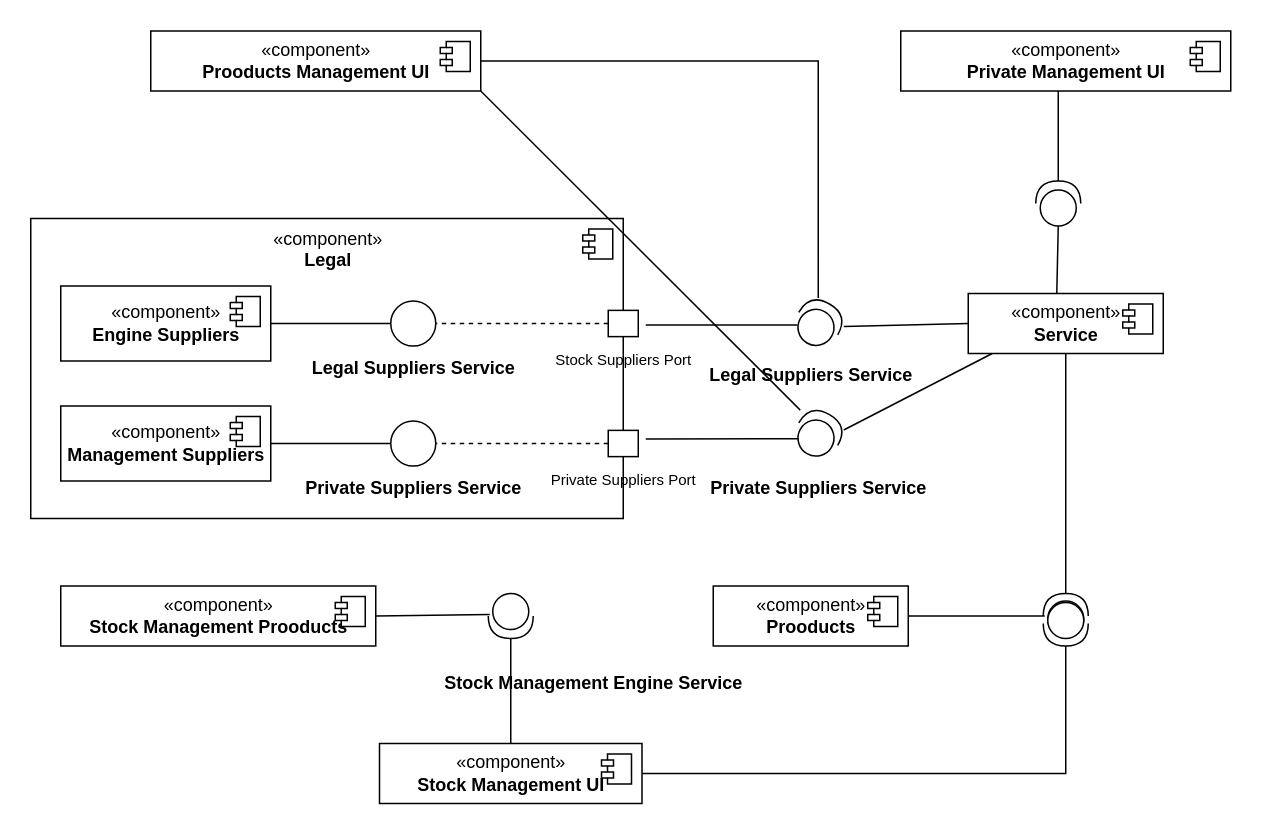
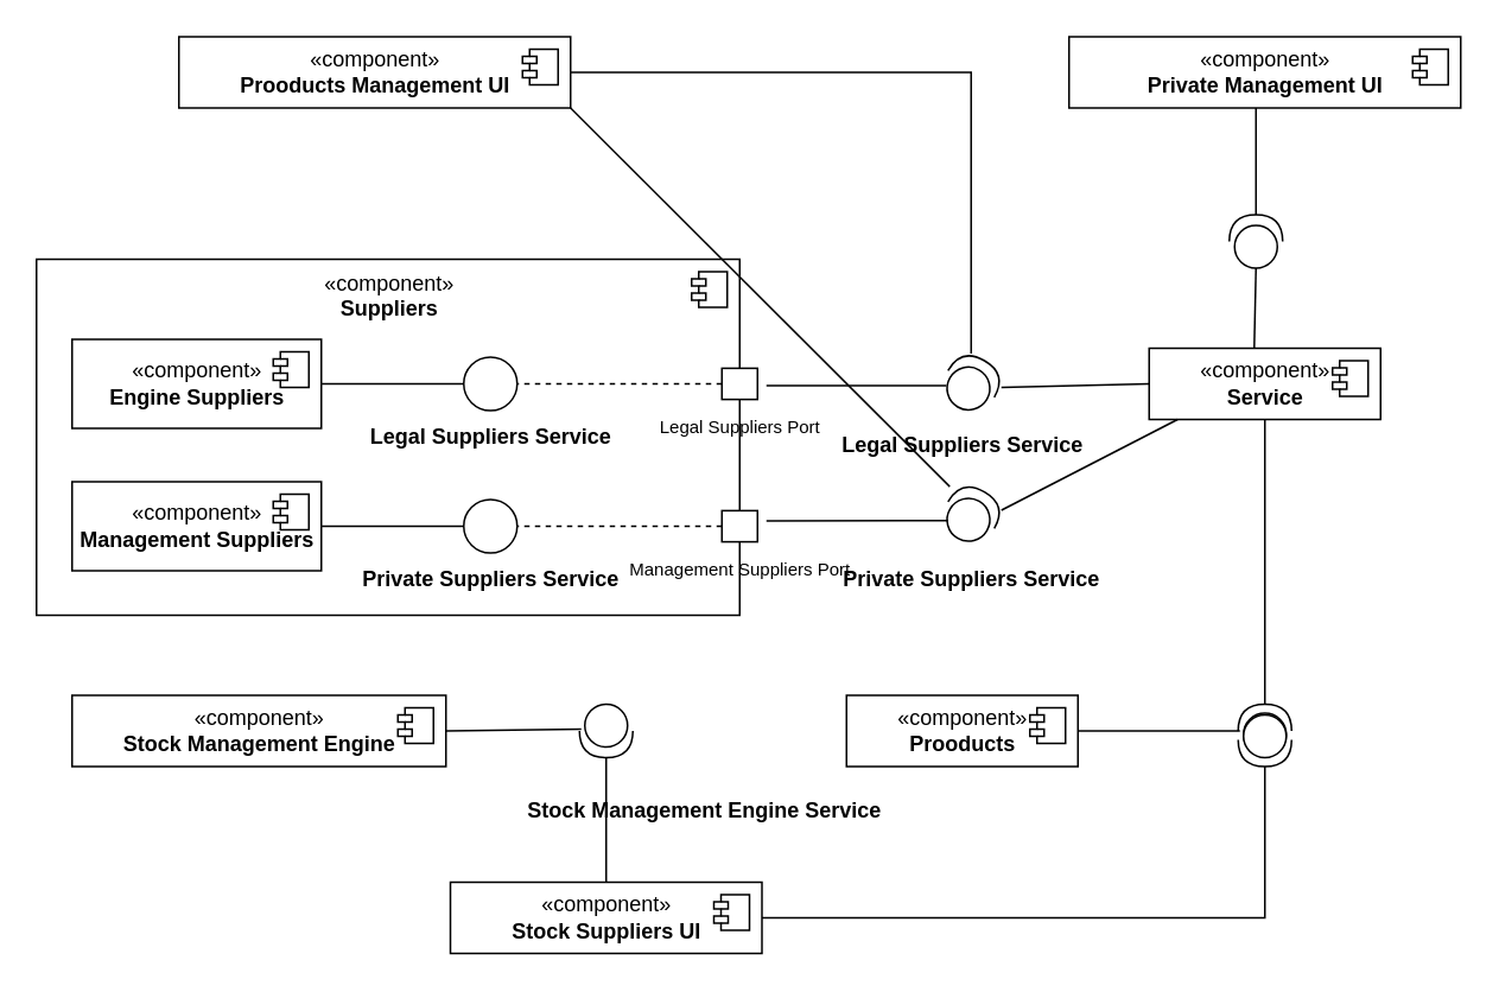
  <mxCell id="0" />
  <mxCell id="1" parent="0" />
  <mxCell id="2" style="edgeStyle=orthogonalEdgeStyle;rounded=0;orthogonalLoop=1;jettySize=auto;html=1;entryX=0.991;entryY=0.217;entryDx=0;entryDy=0;entryPerimeter=0;fontSize=10;endSize=6;endArrow=none;endFill=0;" edge="1" parent="1" source="3" target="35"><mxGeometry relative="1" as="geometry" /></mxCell>
  <mxCell id="3" value="«component»&lt;br&gt;&lt;b&gt;Prooducts Management UI&lt;/b&gt;" style="html=1;dropTarget=0;" vertex="1" parent="1"><mxGeometry x="100" y="20" width="220" height="40" as="geometry" /></mxCell>
  <mxCell id="4" value="" style="shape=module;jettyWidth=8;jettyHeight=4;" vertex="1" parent="3"><mxGeometry x="1" width="20" height="20" relative="1" as="geometry"><mxPoint x="-27" y="7" as="offset" /></mxGeometry></mxCell>
  <mxCell id="5" value="«component»&lt;br&gt;&lt;b&gt;Private Management UI&lt;/b&gt;" style="html=1;dropTarget=0;" vertex="1" parent="1"><mxGeometry x="600" y="20" width="220" height="40" as="geometry" /></mxCell>
  <mxCell id="6" value="" style="shape=module;jettyWidth=8;jettyHeight=4;" vertex="1" parent="5"><mxGeometry x="1" width="20" height="20" relative="1" as="geometry"><mxPoint x="-27" y="7" as="offset" /></mxGeometry></mxCell>
- <mxCell id="7" value="«component»&lt;br&gt;&lt;b&gt;Legal&lt;/b&gt;" style="html=1;dropTarget=0;align=center;verticalAlign=top;" vertex="1" parent="1"><mxGeometry y="145" width="395" height="200" as="geometry" x="20" /></mxCell>
+ <mxCell id="7" value="«component»&lt;br&gt;&lt;b&gt;Suppliers&lt;/b&gt;" style="html=1;dropTarget=0;align=center;verticalAlign=top;" vertex="1" parent="1"><mxGeometry y="145" width="395" height="200" as="geometry" x="20" /></mxCell>
  <mxCell id="8" value="" style="shape=module;jettyWidth=8;jettyHeight=4;" vertex="1" parent="7"><mxGeometry x="1" width="20" height="20" relative="1" as="geometry"><mxPoint x="-27" y="7" as="offset" /></mxGeometry></mxCell>
  <mxCell id="9" value="«component»&lt;br&gt;&lt;b&gt;Engine Suppliers&lt;/b&gt;" style="html=1;dropTarget=0;" vertex="1" parent="1"><mxGeometry x="40" y="190" width="140" height="50" as="geometry" /></mxCell>
  <mxCell id="10" value="" style="shape=module;jettyWidth=8;jettyHeight=4;" vertex="1" parent="9"><mxGeometry x="1" width="20" height="20" relative="1" as="geometry"><mxPoint x="-27" y="7" as="offset" /></mxGeometry></mxCell>
  <mxCell id="11" value="«component»&lt;br&gt;&lt;b&gt;Management Suppliers&lt;/b&gt;" style="html=1;dropTarget=0;" vertex="1" parent="1"><mxGeometry x="40" y="270" width="140" height="50" as="geometry" /></mxCell>
  <mxCell id="12" value="" style="shape=module;jettyWidth=8;jettyHeight=4;" vertex="1" parent="11"><mxGeometry x="1" width="20" height="20" relative="1" as="geometry"><mxPoint x="-27" y="7" as="offset" /></mxGeometry></mxCell>
  <mxCell id="13" value="" style="shape=umlLifeline;perimeter=lifelinePerimeter;whiteSpace=wrap;html=1;container=1;collapsible=0;recursiveResize=0;outlineConnect=0;size=20;direction=south;" vertex="1" parent="1"><mxGeometry x="290" y="206.25" width="135" height="17.5" as="geometry" /></mxCell>
  <mxCell id="14" value="" style="ellipse;whiteSpace=wrap;html=1;" vertex="1" parent="1"><mxGeometry x="260" y="200" width="30" height="30" as="geometry" /></mxCell>
  <mxCell id="15" value="" style="line;strokeWidth=1;fillColor=none;align=left;verticalAlign=middle;spacingTop=-1;spacingLeft=3;spacingRight=3;rotatable=0;labelPosition=right;points=[];portConstraint=eastwest;strokeColor=inherit;" vertex="1" parent="1"><mxGeometry x="180" y="211" width="80" height="8" as="geometry" /></mxCell>
  <mxCell id="16" value="&lt;b&gt;Legal Suppliers Service&lt;/b&gt;" style="text;html=1;align=center;verticalAlign=middle;resizable=0;points=[];autosize=1;strokeColor=none;fillColor=none;" vertex="1" parent="1"><mxGeometry x="195" y="230" width="160" height="30" as="geometry" /></mxCell>
  <mxCell id="17" value="" style="line;strokeWidth=1;fillColor=none;align=left;verticalAlign=middle;spacingTop=-1;spacingLeft=3;spacingRight=3;rotatable=0;labelPosition=right;points=[];portConstraint=eastwest;strokeColor=inherit;" vertex="1" parent="1"><mxGeometry x="180" y="291" width="80" height="8" as="geometry" /></mxCell>
  <mxCell id="18" value="" style="ellipse;whiteSpace=wrap;html=1;" vertex="1" parent="1"><mxGeometry x="260" y="280" width="30" height="30" as="geometry" /></mxCell>
  <mxCell id="19" value="" style="shape=umlLifeline;perimeter=lifelinePerimeter;whiteSpace=wrap;html=1;container=1;collapsible=0;recursiveResize=0;outlineConnect=0;size=20;direction=south;" vertex="1" parent="1"><mxGeometry x="290" y="286.25" width="135" height="17.5" as="geometry" /></mxCell>
  <mxCell id="20" value="&lt;b&gt;Private Suppliers Service&lt;/b&gt;" style="text;html=1;align=center;verticalAlign=middle;resizable=0;points=[];autosize=1;strokeColor=none;fillColor=none;" vertex="1" parent="1"><mxGeometry x="190" y="310" width="170" height="30" as="geometry" /></mxCell>
- <mxCell id="21" value="&lt;span style=&quot;font-weight: normal;&quot;&gt;&lt;font style=&quot;font-size: 10px;&quot;&gt;Stock Suppliers Port&lt;/font&gt;&lt;/span&gt;" style="text;html=1;align=center;verticalAlign=middle;resizable=0;points=[];autosize=1;strokeColor=none;fillColor=none;fontStyle=1" vertex="1" parent="1"><mxGeometry x="360" y="223.75" width="110" height="30" as="geometry" /></mxCell>
- <mxCell id="22" value="&lt;span style=&quot;font-weight: normal;&quot;&gt;&lt;font style=&quot;font-size: 10px;&quot;&gt;Private Suppliers Port&lt;/font&gt;&lt;/span&gt;" style="text;html=1;align=center;verticalAlign=middle;resizable=0;points=[];autosize=1;strokeColor=none;fillColor=none;fontStyle=1" vertex="1" parent="1"><mxGeometry x="355" y="303.75" width="120" height="30" as="geometry" /></mxCell>
+ <mxCell id="21" value="&lt;span style=&quot;font-weight: normal;&quot;&gt;&lt;font style=&quot;font-size: 10px;&quot;&gt;Legal Suppliers Port&lt;/font&gt;&lt;/span&gt;" style="text;html=1;align=center;verticalAlign=middle;resizable=0;points=[];autosize=1;strokeColor=none;fillColor=none;fontStyle=1" vertex="1" parent="1"><mxGeometry x="360" y="223.75" width="110" height="30" as="geometry" /></mxCell>
+ <mxCell id="22" value="&lt;span style=&quot;font-weight: normal;&quot;&gt;&lt;font style=&quot;font-size: 10px;&quot;&gt;Management Suppliers Port&lt;/font&gt;&lt;/span&gt;" style="text;html=1;align=center;verticalAlign=middle;resizable=0;points=[];autosize=1;strokeColor=none;fillColor=none;fontStyle=1" vertex="1" parent="1"><mxGeometry x="355" y="303.75" width="120" height="30" as="geometry" /></mxCell>
  <mxCell id="23" value="«component»&lt;br&gt;&lt;b&gt;Service&lt;/b&gt;" style="html=1;dropTarget=0;" vertex="1" parent="1"><mxGeometry x="645" y="195" width="130" height="40" as="geometry" /></mxCell>
  <mxCell id="24" value="" style="shape=module;jettyWidth=8;jettyHeight=4;" vertex="1" parent="23"><mxGeometry x="1" width="20" height="20" relative="1" as="geometry"><mxPoint x="-27" y="7" as="offset" /></mxGeometry></mxCell>
  <mxCell id="25" value="«component»&lt;br&gt;&lt;b&gt;Prooducts&lt;/b&gt;" style="html=1;dropTarget=0;" vertex="1" parent="1"><mxGeometry x="475" y="390" width="130" height="40" as="geometry" /></mxCell>
  <mxCell id="26" value="" style="shape=module;jettyWidth=8;jettyHeight=4;" vertex="1" parent="25"><mxGeometry x="1" width="20" height="20" relative="1" as="geometry"><mxPoint x="-27" y="7" as="offset" /></mxGeometry></mxCell>
- <mxCell id="27" value="«component»&lt;br&gt;&lt;b&gt;Stock Management Prooducts&lt;/b&gt;" style="html=1;dropTarget=0;" vertex="1" parent="1"><mxGeometry x="40" y="390" width="210" height="40" as="geometry" /></mxCell>
+ <mxCell id="27" value="«component»&lt;br&gt;&lt;b&gt;Stock Management Engine&lt;/b&gt;" style="html=1;dropTarget=0;" vertex="1" parent="1"><mxGeometry x="40" y="390" width="210" height="40" as="geometry" /></mxCell>
  <mxCell id="28" value="" style="shape=module;jettyWidth=8;jettyHeight=4;" vertex="1" parent="27"><mxGeometry x="1" width="20" height="20" relative="1" as="geometry"><mxPoint x="-27" y="7" as="offset" /></mxGeometry></mxCell>
  <mxCell id="29" value="" style="shape=providedRequiredInterface;html=1;verticalLabelPosition=bottom;sketch=0;fontSize=10;direction=south;" vertex="1" parent="1"><mxGeometry x="325" y="395" width="30" height="30" as="geometry" /></mxCell>
- <mxCell id="30" value="«component»&lt;br&gt;&lt;b&gt;Stock Management UI&lt;/b&gt;" style="html=1;dropTarget=0;" vertex="1" parent="1"><mxGeometry x="252.5" y="495" width="175" height="40" as="geometry" /></mxCell>
+ <mxCell id="30" value="«component»&lt;br&gt;&lt;b&gt;Stock Suppliers UI&lt;/b&gt;" style="html=1;dropTarget=0;" vertex="1" parent="1"><mxGeometry x="252.5" y="495" width="175" height="40" as="geometry" /></mxCell>
  <mxCell id="31" value="" style="shape=module;jettyWidth=8;jettyHeight=4;" vertex="1" parent="30"><mxGeometry x="1" width="20" height="20" relative="1" as="geometry"><mxPoint x="-27" y="7" as="offset" /></mxGeometry></mxCell>
  <mxCell id="32" value="" style="shape=providedRequiredInterface;html=1;verticalLabelPosition=bottom;sketch=0;fontSize=10;direction=south;" vertex="1" parent="1"><mxGeometry x="695" y="400" width="30" height="30" as="geometry" /></mxCell>
  <mxCell id="33" value="" style="shape=providedRequiredInterface;html=1;verticalLabelPosition=bottom;sketch=0;fontSize=10;direction=north;" vertex="1" parent="1"><mxGeometry x="695" y="395" width="30" height="30" as="geometry" /></mxCell>
  <mxCell id="34" value="" style="shape=providedRequiredInterface;html=1;verticalLabelPosition=bottom;sketch=0;fontSize=10;direction=north;" vertex="1" parent="1"><mxGeometry x="690" y="120" width="30" height="30" as="geometry" /></mxCell>
  <mxCell id="35" value="" style="shape=providedRequiredInterface;html=1;verticalLabelPosition=bottom;sketch=0;fontSize=10;direction=north;rotation=30;" vertex="1" parent="1"><mxGeometry x="530" y="200" width="30" height="30" as="geometry" /></mxCell>
  <mxCell id="36" value="" style="shape=providedRequiredInterface;html=1;verticalLabelPosition=bottom;sketch=0;fontSize=10;direction=north;rotation=30;" vertex="1" parent="1"><mxGeometry x="530" y="273.75" width="30" height="30" as="geometry" /></mxCell>
  <mxCell id="37" value="" style="endArrow=none;html=1;rounded=0;fontSize=10;endSize=6;exitX=1;exitY=1;exitDx=0;exitDy=0;entryX=0.762;entryY=-0.113;entryDx=0;entryDy=0;entryPerimeter=0;" edge="1" parent="1" source="3" target="36"><mxGeometry width="50" height="50" relative="1" as="geometry"><mxPoint x="380" y="260" as="sourcePoint" /><mxPoint x="430" y="210" as="targetPoint" /></mxGeometry></mxCell>
  <mxCell id="38" value="" style="endArrow=none;html=1;rounded=0;fontSize=10;endSize=6;exitX=1;exitY=0.5;exitDx=0;exitDy=0;exitPerimeter=0;" edge="1" parent="1" source="34"><mxGeometry width="50" height="50" relative="1" as="geometry"><mxPoint x="580" y="260" as="sourcePoint" /><mxPoint x="705" y="60" as="targetPoint" /></mxGeometry></mxCell>
  <mxCell id="39" value="" style="endArrow=none;html=1;rounded=0;fontSize=10;endSize=6;entryX=0;entryY=0.5;entryDx=0;entryDy=0;entryPerimeter=0;exitX=0.454;exitY=0;exitDx=0;exitDy=0;exitPerimeter=0;" edge="1" parent="1" source="23" target="34"><mxGeometry width="50" height="50" relative="1" as="geometry"><mxPoint x="580" y="260" as="sourcePoint" /><mxPoint x="630" y="210" as="targetPoint" /></mxGeometry></mxCell>
  <mxCell id="40" value="" style="endArrow=none;html=1;rounded=0;fontSize=10;endSize=6;entryX=0.5;entryY=1;entryDx=0;entryDy=0;exitX=1;exitY=0.5;exitDx=0;exitDy=0;exitPerimeter=0;" edge="1" parent="1" source="33" target="23"><mxGeometry width="50" height="50" relative="1" as="geometry"><mxPoint x="580" y="260" as="sourcePoint" /><mxPoint x="630" y="210" as="targetPoint" /></mxGeometry></mxCell>
  <mxCell id="41" value="" style="endArrow=none;html=1;rounded=0;fontSize=10;endSize=6;exitX=1;exitY=0.5;exitDx=0;exitDy=0;entryX=0.5;entryY=0.033;entryDx=0;entryDy=0;entryPerimeter=0;" edge="1" parent="1" source="25" target="33"><mxGeometry width="50" height="50" relative="1" as="geometry"><mxPoint x="580" y="260" as="sourcePoint" /><mxPoint x="630" y="210" as="targetPoint" /></mxGeometry></mxCell>
  <mxCell id="42" value="" style="endArrow=none;html=1;rounded=0;fontSize=10;endSize=6;exitX=1;exitY=0.5;exitDx=0;exitDy=0;entryX=1;entryY=0.5;entryDx=0;entryDy=0;entryPerimeter=0;" edge="1" parent="1" source="30" target="32"><mxGeometry width="50" height="50" relative="1" as="geometry"><mxPoint x="580" y="260" as="sourcePoint" /><mxPoint x="630" y="210" as="targetPoint" /><Array as="points"><mxPoint x="710" y="515" /></Array></mxGeometry></mxCell>
  <mxCell id="43" value="" style="endArrow=none;html=1;rounded=0;fontSize=10;endSize=6;entryX=0.238;entryY=0.113;entryDx=0;entryDy=0;entryPerimeter=0;" edge="1" parent="1" target="35"><mxGeometry width="50" height="50" relative="1" as="geometry"><mxPoint x="430" y="216" as="sourcePoint" /><mxPoint x="530" y="210" as="targetPoint" /></mxGeometry></mxCell>
  <mxCell id="44" value="" style="endArrow=none;html=1;rounded=0;fontSize=10;endSize=6;exitX=0.726;exitY=1.024;exitDx=0;exitDy=0;exitPerimeter=0;entryX=0;entryY=0.5;entryDx=0;entryDy=0;" edge="1" parent="1" source="35" target="23"><mxGeometry width="50" height="50" relative="1" as="geometry"><mxPoint x="480" y="260" as="sourcePoint" /><mxPoint x="530" y="210" as="targetPoint" /></mxGeometry></mxCell>
  <mxCell id="45" value="" style="endArrow=none;html=1;rounded=0;fontSize=10;endSize=6;entryX=0.197;entryY=0.175;entryDx=0;entryDy=0;entryPerimeter=0;" edge="1" parent="1" target="36"><mxGeometry width="50" height="50" relative="1" as="geometry"><mxPoint x="430" y="292" as="sourcePoint" /><mxPoint x="530" y="210" as="targetPoint" /></mxGeometry></mxCell>
  <mxCell id="46" value="" style="endArrow=none;html=1;rounded=0;fontSize=10;endSize=6;exitX=0.863;exitY=0.945;exitDx=0;exitDy=0;exitPerimeter=0;entryX=0.123;entryY=1;entryDx=0;entryDy=0;entryPerimeter=0;" edge="1" parent="1" source="36" target="23"><mxGeometry width="50" height="50" relative="1" as="geometry"><mxPoint x="480" y="260" as="sourcePoint" /><mxPoint x="530" y="210" as="targetPoint" /></mxGeometry></mxCell>
  <mxCell id="47" value="" style="endArrow=none;html=1;rounded=0;fontSize=10;endSize=6;exitX=1;exitY=0.5;exitDx=0;exitDy=0;entryX=0.467;entryY=0.967;entryDx=0;entryDy=0;entryPerimeter=0;" edge="1" parent="1" source="27" target="29"><mxGeometry width="50" height="50" relative="1" as="geometry"><mxPoint x="480" y="260" as="sourcePoint" /><mxPoint x="530" y="210" as="targetPoint" /></mxGeometry></mxCell>
  <mxCell id="48" value="" style="endArrow=none;html=1;rounded=0;fontSize=10;endSize=6;exitX=1;exitY=0.5;exitDx=0;exitDy=0;exitPerimeter=0;entryX=0.5;entryY=0;entryDx=0;entryDy=0;" edge="1" parent="1" source="29" target="30"><mxGeometry width="50" height="50" relative="1" as="geometry"><mxPoint x="480" y="260" as="sourcePoint" /><mxPoint x="530" y="210" as="targetPoint" /></mxGeometry></mxCell>
  <mxCell id="49" value="&lt;b&gt;Stock Management Engine Service&lt;/b&gt;" style="text;html=1;align=center;verticalAlign=middle;resizable=0;points=[];autosize=1;strokeColor=none;fillColor=none;" vertex="1" parent="1"><mxGeometry x="285" y="440" width="220" height="30" as="geometry" /></mxCell>
  <mxCell id="50" value="&lt;b&gt;Legal Suppliers Service&lt;/b&gt;" style="text;html=1;align=center;verticalAlign=middle;resizable=0;points=[];autosize=1;strokeColor=none;fillColor=none;" vertex="1" parent="1"><mxGeometry x="460" y="235" width="160" height="30" as="geometry" /></mxCell>
  <mxCell id="51" value="&lt;b&gt;Private Suppliers Service&lt;/b&gt;" style="text;html=1;align=center;verticalAlign=middle;resizable=0;points=[];autosize=1;strokeColor=none;fillColor=none;" vertex="1" parent="1"><mxGeometry x="460" y="310" width="170" height="30" as="geometry" /></mxCell>
